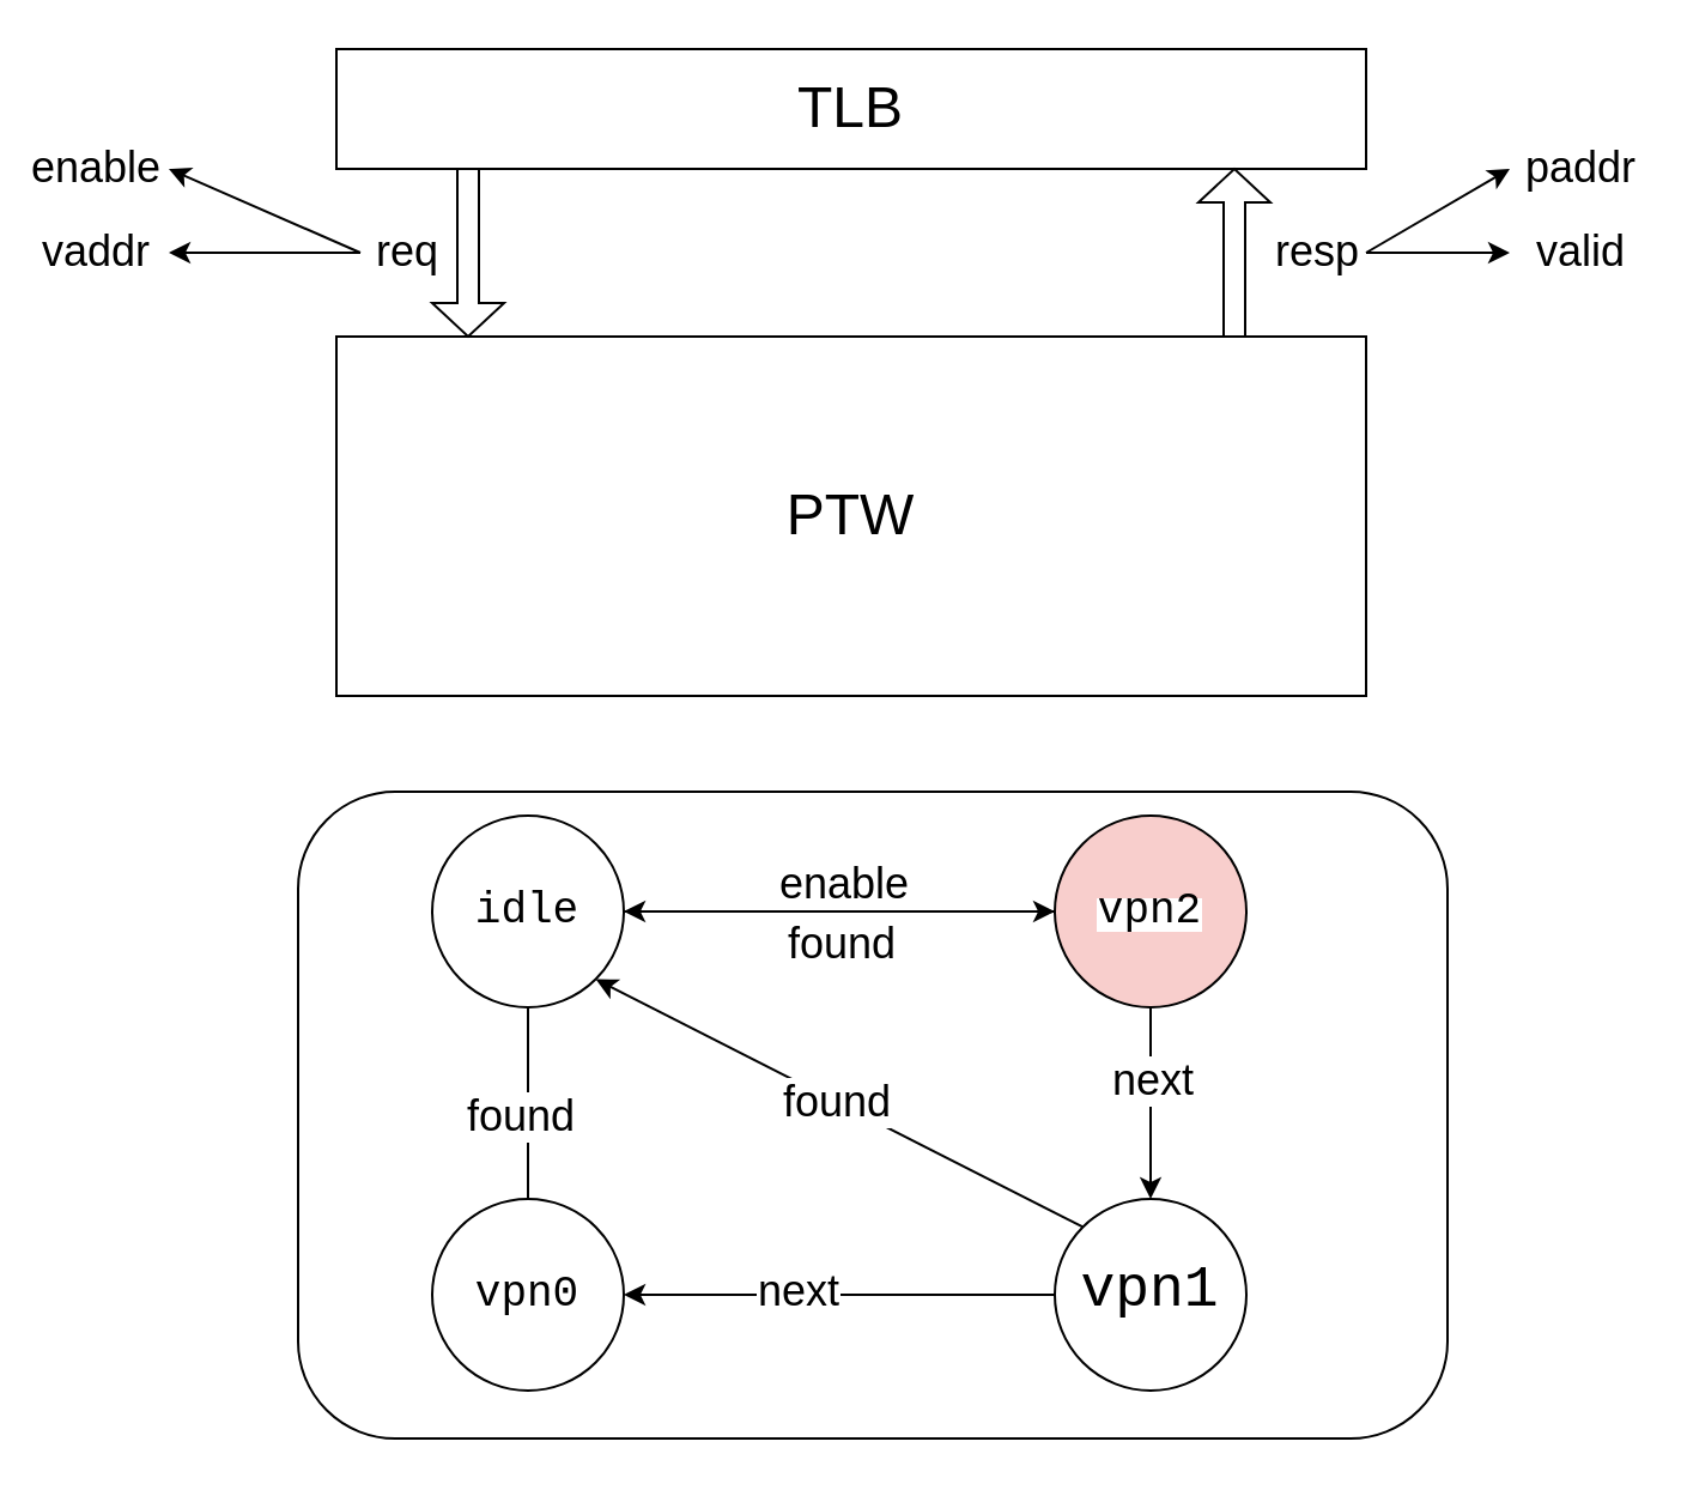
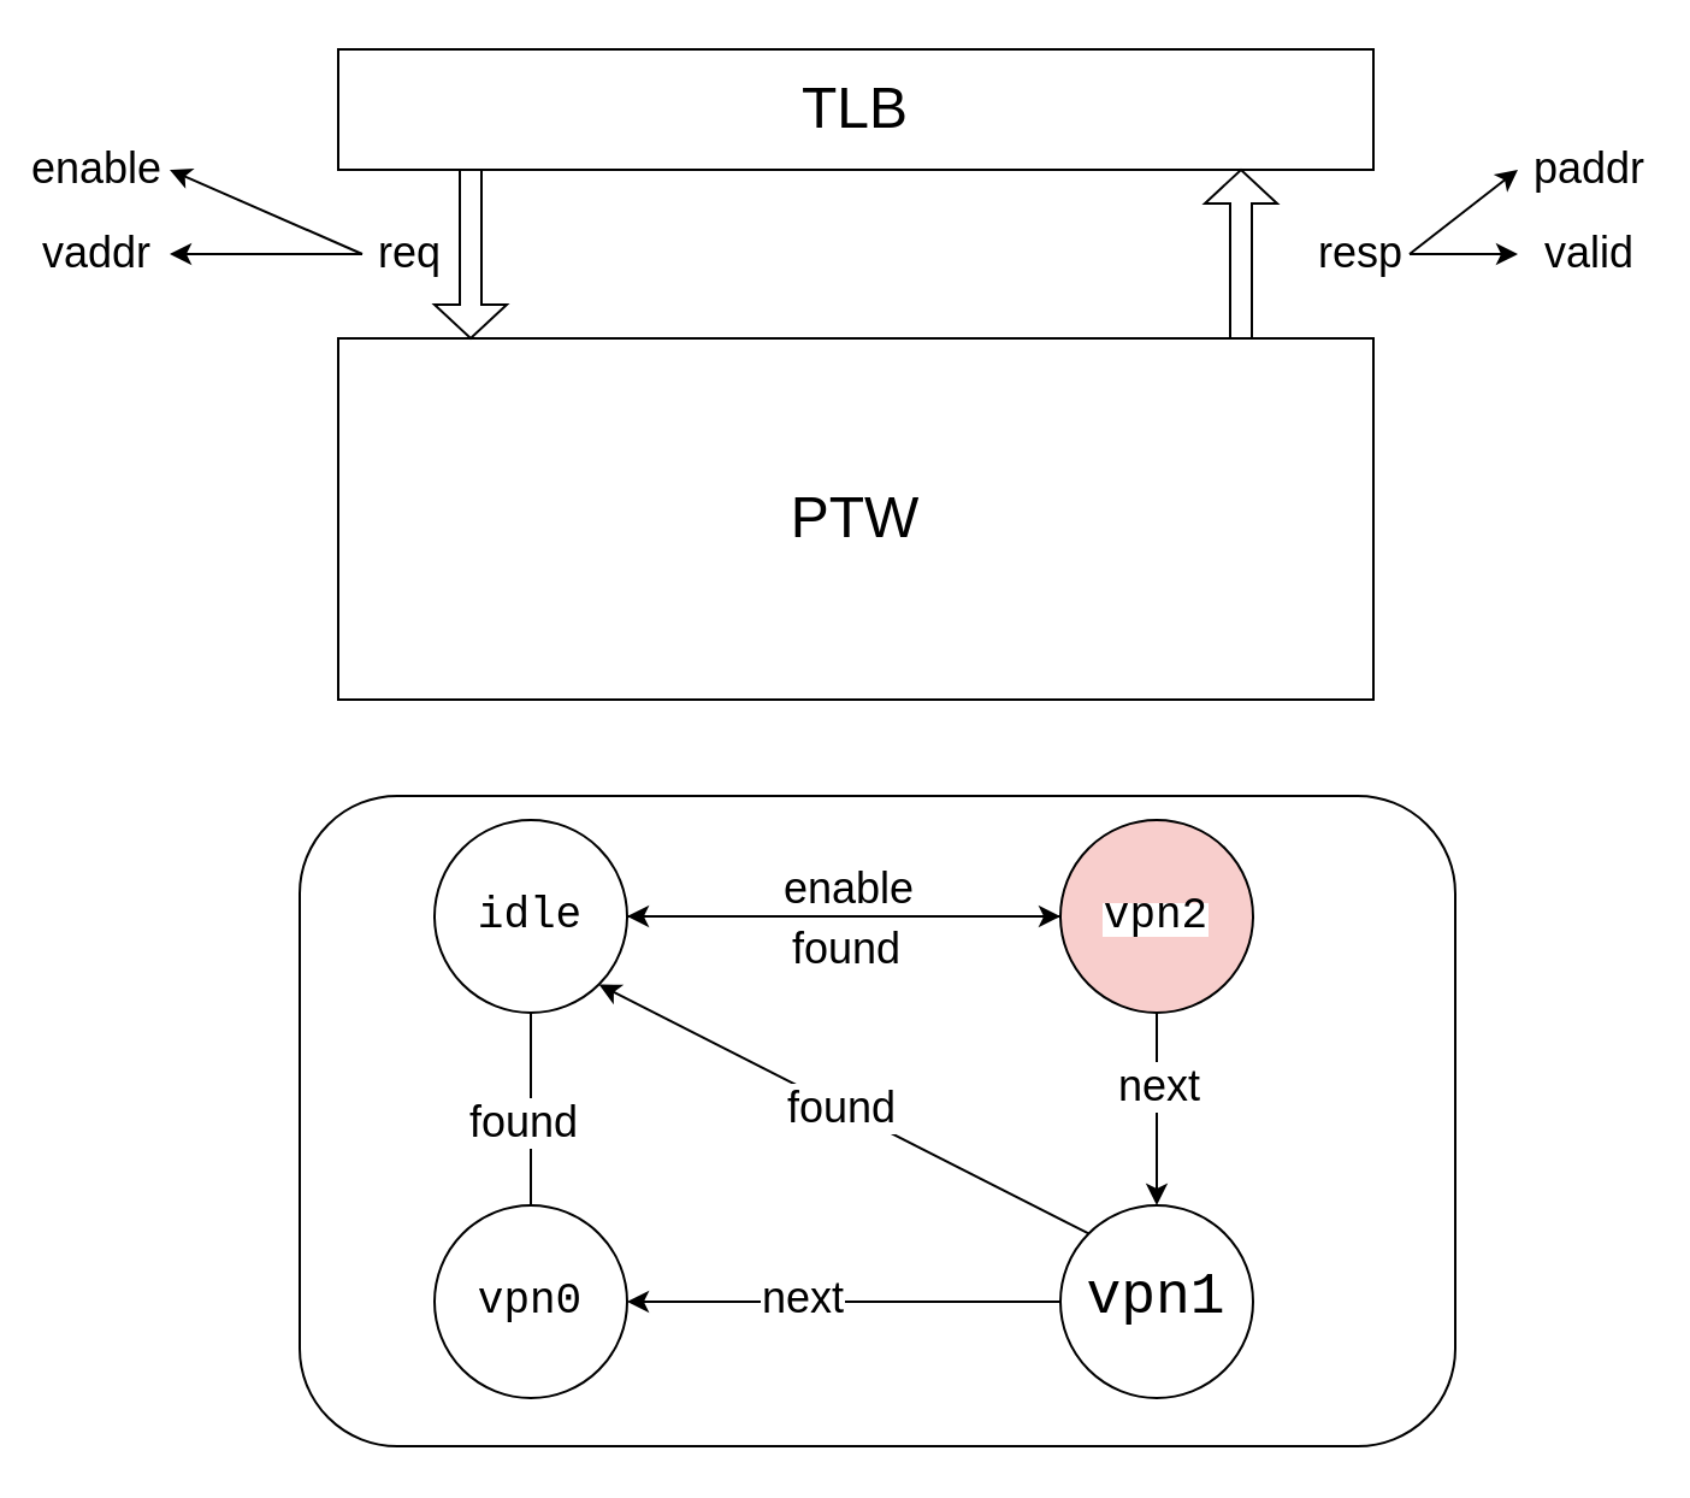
  <mxCell id="0" />
  <mxCell id="1" parent="0" />
  <mxCell id="2" value="&lt;font style=&quot;font-size: 24px&quot;&gt;TLB&lt;/font&gt;" style="rounded=0;whiteSpace=wrap;html=1;" parent="1" vertex="1"><mxGeometry x="140" y="20" width="430" height="50" as="geometry" /></mxCell>
  <mxCell id="3" value="&lt;font style=&quot;font-size: 24px&quot;&gt;PTW&lt;/font&gt;" style="rounded=0;whiteSpace=wrap;html=1;" parent="1" vertex="1"><mxGeometry x="140" y="140" width="430" height="150" as="geometry" /></mxCell>
  <mxCell id="4" value="" style="shape=singleArrow;direction=south;whiteSpace=wrap;html=1;" parent="1" vertex="1"><mxGeometry x="180" y="70" width="30" height="70" as="geometry" /></mxCell>
  <mxCell id="5" value="" style="shape=singleArrow;direction=south;whiteSpace=wrap;html=1;rotation=-180;" parent="1" vertex="1"><mxGeometry x="500" y="70" width="30" height="70" as="geometry" /></mxCell>
  <mxCell id="6" style="edgeStyle=orthogonalEdgeStyle;rounded=0;orthogonalLoop=1;jettySize=auto;html=1;exitX=0;exitY=0.5;exitDx=0;exitDy=0;" parent="1" source="7" edge="1"><mxGeometry relative="1" as="geometry"><mxPoint x="70" y="105" as="targetPoint" /></mxGeometry></mxCell>
  <mxCell id="7" value="&lt;font style=&quot;font-size: 18px&quot;&gt;req&lt;/font&gt;" style="text;html=1;strokeColor=none;fillColor=none;align=center;verticalAlign=middle;whiteSpace=wrap;rounded=0;" parent="1" vertex="1"><mxGeometry x="150" y="95" width="40" height="20" as="geometry" /></mxCell>
  <mxCell id="8" style="edgeStyle=orthogonalEdgeStyle;rounded=0;orthogonalLoop=1;jettySize=auto;html=1;exitX=1;exitY=0.5;exitDx=0;exitDy=0;" parent="1" source="9" edge="1"><mxGeometry relative="1" as="geometry"><mxPoint x="630" y="105" as="targetPoint" /></mxGeometry></mxCell>
- <mxCell id="9" value="&lt;font style=&quot;font-size: 18px&quot;&gt;resp&lt;/font&gt;" style="text;html=1;strokeColor=none;fillColor=none;align=center;verticalAlign=middle;whiteSpace=wrap;rounded=0;" parent="1" vertex="1"><mxGeometry x="530" y="95" width="40" height="20" as="geometry" /></mxCell>
+ <mxCell id="9" value="&lt;font style=&quot;font-size: 18px&quot;&gt;resp&lt;/font&gt;" style="text;html=1;strokeColor=none;fillColor=none;align=center;verticalAlign=middle;whiteSpace=wrap;rounded=0;" parent="1" vertex="1"><mxGeometry x="545" y="95" width="40" height="20" as="geometry" /></mxCell>
  <mxCell id="10" value="" style="endArrow=classic;html=1;exitX=0;exitY=0.5;exitDx=0;exitDy=0;" parent="1" source="7" edge="1"><mxGeometry width="50" height="50" relative="1" as="geometry"><mxPoint x="30" y="110" as="sourcePoint" /><mxPoint x="70" y="70" as="targetPoint" /></mxGeometry></mxCell>
  <mxCell id="11" value="&lt;font style=&quot;font-size: 18px&quot;&gt;enable&lt;/font&gt;" style="text;html=1;strokeColor=none;fillColor=none;align=center;verticalAlign=middle;whiteSpace=wrap;rounded=0;" parent="1" vertex="1"><mxGeometry x="20" y="60" width="40" height="20" as="geometry" /></mxCell>
  <mxCell id="12" value="&lt;font style=&quot;font-size: 18px&quot;&gt;vaddr&lt;/font&gt;" style="text;html=1;strokeColor=none;fillColor=none;align=center;verticalAlign=middle;whiteSpace=wrap;rounded=0;" parent="1" vertex="1"><mxGeometry x="20" y="95" width="40" height="20" as="geometry" /></mxCell>
  <mxCell id="13" value="" style="endArrow=classic;html=1;exitX=1;exitY=0.5;exitDx=0;exitDy=0;" parent="1" source="9" edge="1"><mxGeometry width="50" height="50" relative="1" as="geometry"><mxPoint x="570" y="120" as="sourcePoint" /><mxPoint x="630" y="70" as="targetPoint" /></mxGeometry></mxCell>
  <mxCell id="14" value="&lt;font style=&quot;font-size: 18px&quot;&gt;paddr&lt;/font&gt;" style="text;html=1;strokeColor=none;fillColor=none;align=center;verticalAlign=middle;whiteSpace=wrap;rounded=0;" parent="1" vertex="1"><mxGeometry x="640" y="60" width="40" height="20" as="geometry" /></mxCell>
  <mxCell id="15" value="&lt;font style=&quot;font-size: 18px&quot;&gt;valid&lt;/font&gt;" style="text;html=1;strokeColor=none;fillColor=none;align=center;verticalAlign=middle;whiteSpace=wrap;rounded=0;" parent="1" vertex="1"><mxGeometry x="640" y="95" width="40" height="20" as="geometry" /></mxCell>
  <mxCell id="16" value="" style="rounded=1;whiteSpace=wrap;html=1;" parent="1" vertex="1"><mxGeometry x="124" y="330" width="480" height="270" as="geometry" /></mxCell>
  <mxCell id="17" style="edgeStyle=orthogonalEdgeStyle;rounded=0;orthogonalLoop=1;jettySize=auto;html=1;exitX=1;exitY=0.5;exitDx=0;exitDy=0;" parent="1" source="19" target="27" edge="1"><mxGeometry relative="1" as="geometry" /></mxCell>
  <mxCell id="18" value="enable" style="edgeLabel;html=1;align=center;verticalAlign=middle;resizable=0;points=[];fontSize=18;" parent="17" vertex="1" connectable="0"><mxGeometry x="-0.193" y="2" relative="1" as="geometry"><mxPoint x="18" y="-10" as="offset" /></mxGeometry></mxCell>
  <mxCell id="19" value="&lt;div style=&quot;font-family: &amp;#34;consolas&amp;#34; , &amp;#34;courier new&amp;#34; , monospace ; line-height: 22px&quot;&gt;&lt;span style=&quot;background-color: rgb(255 , 255 , 255)&quot;&gt;&lt;font style=&quot;font-size: 18px&quot;&gt;idle&lt;/font&gt;&lt;/span&gt;&lt;/div&gt;" style="ellipse;whiteSpace=wrap;html=1;aspect=fixed;" parent="1" vertex="1"><mxGeometry x="180" y="340" width="80" height="80" as="geometry" /></mxCell>
  <mxCell id="20" style="edgeStyle=orthogonalEdgeStyle;rounded=0;orthogonalLoop=1;jettySize=auto;html=1;exitX=0;exitY=0.5;exitDx=0;exitDy=0;entryX=1;entryY=0.5;entryDx=0;entryDy=0;" parent="1" source="22" target="24" edge="1"><mxGeometry relative="1" as="geometry" /></mxCell>
  <mxCell id="21" value="next" style="edgeLabel;html=1;align=center;verticalAlign=middle;resizable=0;points=[];fontSize=18;" parent="20" vertex="1" connectable="0"><mxGeometry x="0.204" y="-2" relative="1" as="geometry"><mxPoint as="offset" /></mxGeometry></mxCell>
  <mxCell id="22" value="&lt;div style=&quot;font-family: &amp;#34;consolas&amp;#34; , &amp;#34;courier new&amp;#34; , monospace ; line-height: 22px&quot;&gt;&lt;span style=&quot;background-color: rgb(255 , 255 , 255)&quot;&gt;&lt;font style=&quot;font-size: 24px&quot;&gt;vpn1&lt;/font&gt;&lt;/span&gt;&lt;/div&gt;" style="ellipse;whiteSpace=wrap;html=1;aspect=fixed;" parent="1" vertex="1"><mxGeometry x="440" y="500" width="80" height="80" as="geometry" /></mxCell>
  <mxCell id="23" style="edgeStyle=orthogonalEdgeStyle;rounded=0;orthogonalLoop=1;jettySize=auto;html=1;exitX=0.5;exitY=0;exitDx=0;exitDy=0;entryX=0.5;entryY=1;entryDx=0;entryDy=0;endArrow=none;" parent="1" source="24" target="19" edge="1"><mxGeometry relative="1" as="geometry"><Array as="points"><mxPoint x="220" y="460" /><mxPoint x="220" y="460" /></Array></mxGeometry></mxCell>
  <mxCell id="24" value="&lt;div style=&quot;font-family: &amp;#34;consolas&amp;#34; , &amp;#34;courier new&amp;#34; , monospace ; line-height: 22px&quot;&gt;&lt;span style=&quot;background-color: rgb(255 , 255 , 255)&quot;&gt;&lt;font style=&quot;font-size: 18px&quot;&gt;vpn0&lt;/font&gt;&lt;/span&gt;&lt;/div&gt;" style="ellipse;whiteSpace=wrap;html=1;aspect=fixed;" parent="1" vertex="1"><mxGeometry x="180" y="500" width="80" height="80" as="geometry" /></mxCell>
  <mxCell id="25" style="edgeStyle=orthogonalEdgeStyle;rounded=0;orthogonalLoop=1;jettySize=auto;html=1;exitX=0.5;exitY=1;exitDx=0;exitDy=0;entryX=0.5;entryY=0;entryDx=0;entryDy=0;" parent="1" source="27" target="22" edge="1"><mxGeometry relative="1" as="geometry"><Array as="points"><mxPoint x="480" y="440" /><mxPoint x="480" y="440" /></Array></mxGeometry></mxCell>
  <mxCell id="26" style="edgeStyle=orthogonalEdgeStyle;rounded=0;orthogonalLoop=1;jettySize=auto;html=1;exitX=0;exitY=0.5;exitDx=0;exitDy=0;" parent="1" source="27" target="19" edge="1"><mxGeometry relative="1" as="geometry" /></mxCell>
  <mxCell id="27" value="&lt;div style=&quot;font-family: &amp;#34;consolas&amp;#34; , &amp;#34;courier new&amp;#34; , monospace ; line-height: 22px&quot;&gt;&lt;span style=&quot;background-color: rgb(255 , 255 , 255)&quot;&gt;&lt;font style=&quot;font-size: 18px&quot;&gt;vpn2&lt;/font&gt;&lt;/span&gt;&lt;/div&gt;" style="ellipse;whiteSpace=wrap;html=1;aspect=fixed;fillColor=#f8cecc;" parent="1" vertex="1"><mxGeometry x="440" y="340" width="80" height="80" as="geometry" /></mxCell>
  <mxCell id="28" value="next" style="edgeLabel;html=1;align=center;verticalAlign=middle;resizable=0;points=[];fontSize=18;" parent="1" vertex="1" connectable="0"><mxGeometry x="480" y="450" as="geometry" /></mxCell>
  <mxCell id="29" value="found" style="edgeLabel;html=1;align=center;verticalAlign=middle;resizable=0;points=[];fontSize=18;" parent="1" vertex="1" connectable="0"><mxGeometry x="216" y="465" as="geometry" /></mxCell>
  <mxCell id="30" value="found" style="edgeLabel;html=1;align=center;verticalAlign=middle;resizable=0;points=[];fontSize=18;" parent="1" vertex="1" connectable="0"><mxGeometry x="364" y="401" as="geometry"><mxPoint x="-14" y="-8" as="offset" /></mxGeometry></mxCell>
  <mxCell id="31" value="" style="endArrow=classic;html=1;entryX=1;entryY=1;entryDx=0;entryDy=0;exitX=0;exitY=0;exitDx=0;exitDy=0;" parent="1" source="22" target="19" edge="1"><mxGeometry width="50" height="50" relative="1" as="geometry"><mxPoint x="330" y="500" as="sourcePoint" /><mxPoint x="380" y="450" as="targetPoint" /></mxGeometry></mxCell>
  <mxCell id="32" value="found" style="edgeLabel;html=1;align=center;verticalAlign=middle;resizable=0;points=[];fontSize=18;" parent="31" vertex="1" connectable="0"><mxGeometry x="0.159" relative="1" as="geometry"><mxPoint x="14" y="8" as="offset" /></mxGeometry></mxCell>
